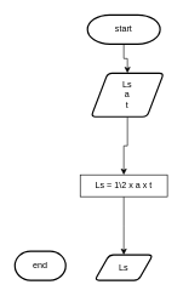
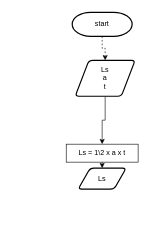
  <mxCell id="0" />
  <mxCell id="1" parent="0" />
  <mxCell id="2" value="" style="edgeStyle=elbowEdgeStyle;rounded=0;orthogonalLoop=1;jettySize=auto;elbow=vertical;html=1;" edge="1" parent="1" source="3"><mxGeometry relative="1" as="geometry"><mxPoint x="170" y="240" as="targetPoint" /></mxGeometry></mxCell>
  <mxCell id="3" value="&lt;div&gt;Ls&lt;/div&gt;&lt;div&gt;a&lt;/div&gt;&lt;div&gt;t&lt;br&gt;&lt;/div&gt;" style="shape=parallelogram;html=1;strokeWidth=2;perimeter=parallelogramPerimeter;whiteSpace=wrap;rounded=1;arcSize=12;size=0.23;" vertex="1" parent="1"><mxGeometry x="125" y="100" width="100" height="60" as="geometry" /></mxCell>
- <mxCell id="4" value="" style="edgeStyle=elbowEdgeStyle;rounded=0;orthogonalLoop=1;jettySize=auto;elbow=vertical;html=1;" edge="1" parent="1" source="5" target="3"><mxGeometry relative="1" as="geometry" /></mxCell>
+ <mxCell id="4" value="" style="edgeStyle=elbowEdgeStyle;rounded=0;orthogonalLoop=1;jettySize=auto;elbow=vertical;html=1;dashed=1;" edge="1" parent="1" source="5" target="3"><mxGeometry relative="1" as="geometry" /></mxCell>
  <mxCell id="5" value="start" style="strokeWidth=2;html=1;shape=mxgraph.flowchart.terminator;whiteSpace=wrap;" vertex="1" parent="1"><mxGeometry x="120" y="20" width="100" height="40" as="geometry" /></mxCell>
  <mxCell id="6" value="" style="edgeStyle=elbowEdgeStyle;rounded=0;orthogonalLoop=1;jettySize=auto;elbow=vertical;html=1;" edge="1" parent="1" target="7"><mxGeometry relative="1" as="geometry"><mxPoint x="170" y="270" as="sourcePoint" /></mxGeometry></mxCell>
- <mxCell id="7" value="Ls" style="shape=parallelogram;perimeter=parallelogramPerimeter;whiteSpace=wrap;html=1;fixedSize=1;rounded=1;strokeWidth=2;arcSize=12;" vertex="1" parent="1"><mxGeometry x="130" y="350" width="80" height="35" as="geometry" /></mxCell>
- <mxCell id="8" value="end" style="strokeWidth=2;html=1;shape=mxgraph.flowchart.terminator;whiteSpace=wrap;" vertex="1" parent="1"><mxGeometry x="20" y="345" width="70" height="40" as="geometry" /></mxCell>
+ <mxCell id="7" value="Ls" style="shape=parallelogram;perimeter=parallelogramPerimeter;whiteSpace=wrap;html=1;fixedSize=1;rounded=1;strokeWidth=2;arcSize=12;" vertex="1" parent="1"><mxGeometry x="130" y="280" width="80" height="35" as="geometry" /></mxCell>
  <mxCell id="9" value="Ls = 1\2 x a x t" style="rounded=0;whiteSpace=wrap;html=1;" vertex="1" parent="1"><mxGeometry x="110" y="240" width="120" height="30" as="geometry" /></mxCell>
